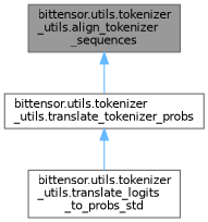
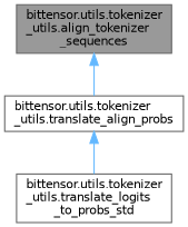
  digraph {
    rankdir=TB
    node [color=grey40 fillcolor=white fontname=Helvetica fontsize=10 shape=box style=filled]
    edge [color=steelblue1 dir=back fontname=Helvetica fontsize=10 labelfontname=Helvetica labelfontsize=10 style=solid]
    n1 [color=gray40 fillcolor=grey60 fontcolor=black height=0.2 label="bittensor.utils.tokenizer\l_utils.align_tokenizer\l_sequences" width=0.4]
-   n2 [height=0.2 label="bittensor.utils.tokenizer\l_utils.translate_tokenizer_probs" width=0.4]
+   n2 [height=0.2 label="bittensor.utils.tokenizer\l_utils.translate_align_probs" width=0.4]
    n3 [height=0.2 label="bittensor.utils.tokenizer\l_utils.translate_logits\l_to_probs_std" width=0.4]
    n1 -> n2
    n2 -> n3
  }
